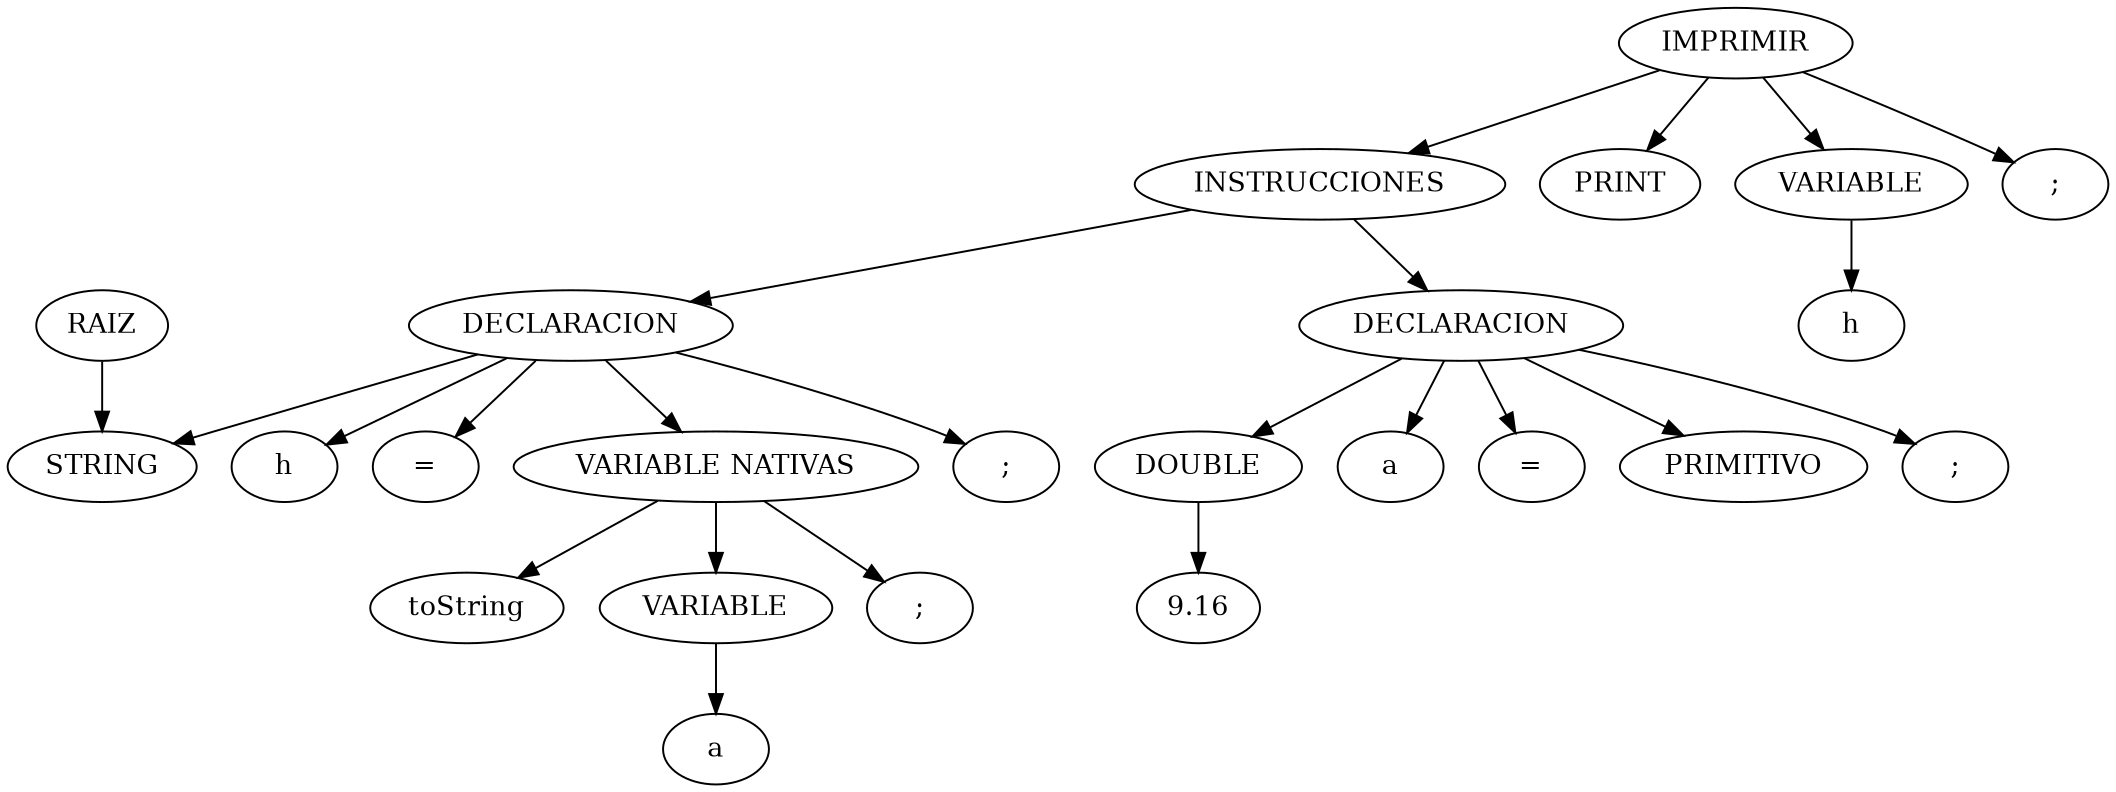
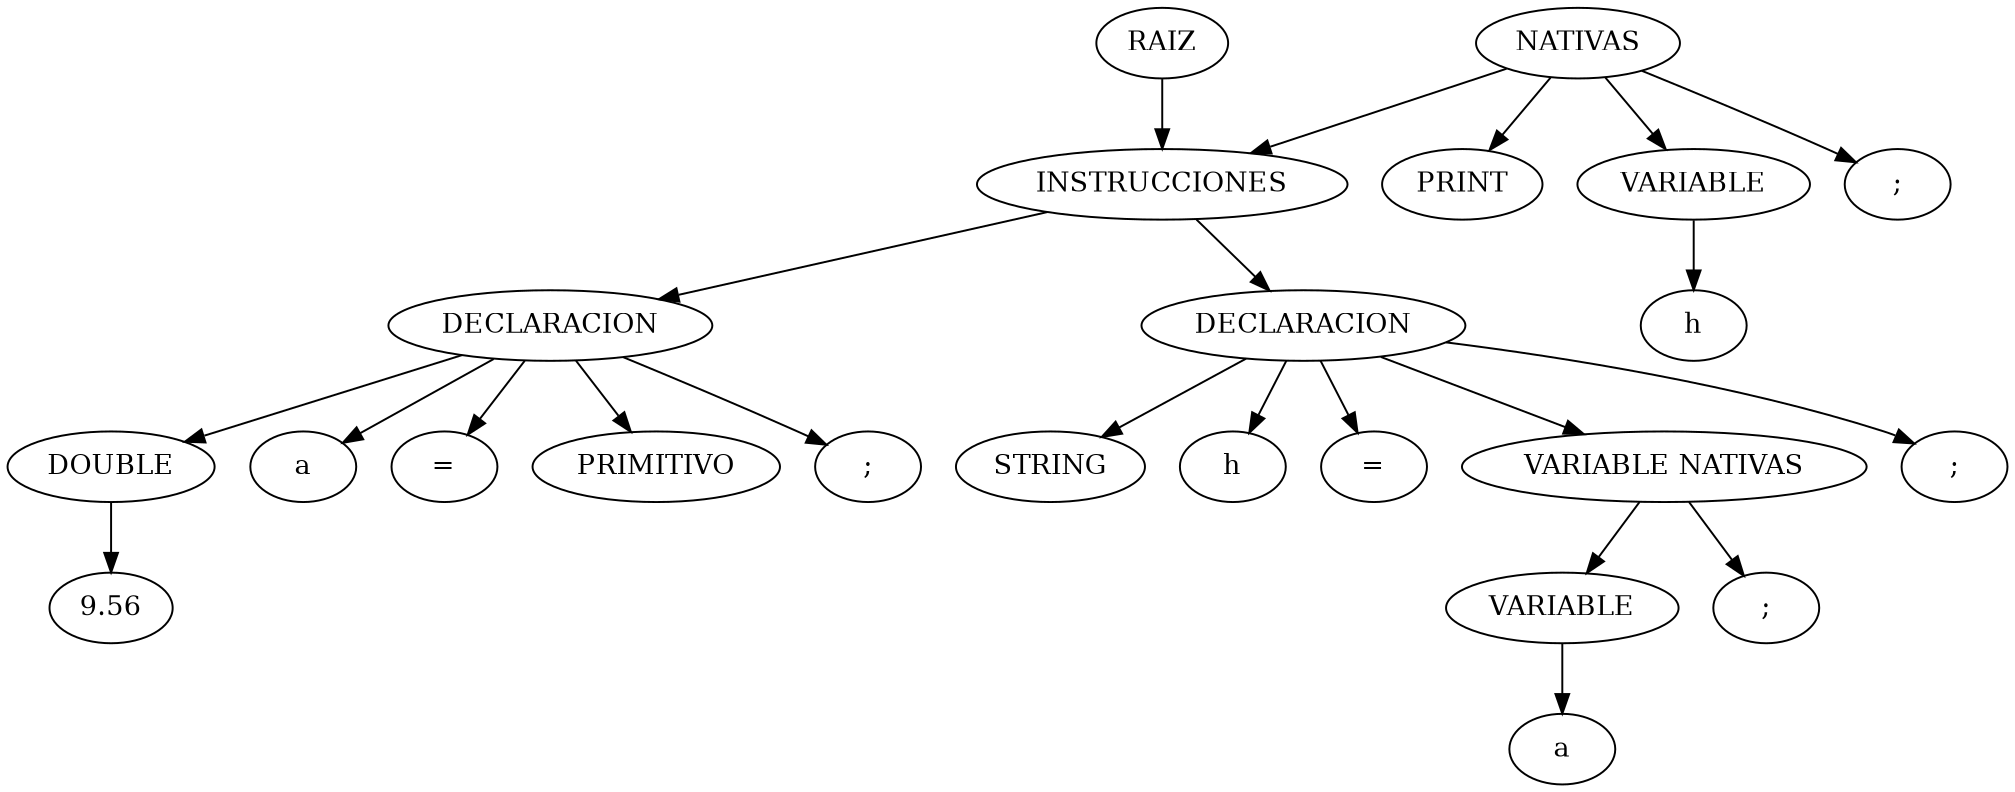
  digraph {
    n1 [label=RAIZ]
    n2 [label=INSTRUCCIONES]
    n3 [label=DECLARACION]
    n4 [label=DECLARACION]
    n5 [label=DOUBLE]
    n6 [label=a]
    n7 [label="="]
    n8 [label=PRIMITIVO]
    n9 [label=";"]
    n10 [label=STRING]
    n11 [label=h]
    n12 [label="="]
    n13 [label="VARIABLE NATIVAS"]
    n14 [label=";"]
-   n15 [label=IMPRIMIR]
+   n15 [label=NATIVAS]
    n16 [label=PRINT]
    n17 [label=VARIABLE]
    n18 [label=";"]
-   n19 [label=9.16]
-   n20 [label=toString]
+   n19 [label=9.56]
    n21 [label=VARIABLE]
    n22 [label=";"]
    n23 [label=a]
    n24 [label=h]
-   n1 -> n10
+   n1 -> n2
    n2 -> n3
    n2 -> n4
    n3 -> n5
    n3 -> n6
    n3 -> n7
    n3 -> n8
    n3 -> n9
    n4 -> n10
    n4 -> n11
    n4 -> n12
    n4 -> n13
    n4 -> n14
    n5 -> n19
-   n13 -> n20
    n13 -> n21
    n13 -> n22
    n15 -> n2
    n15 -> n16
    n15 -> n17
    n15 -> n18
    n17 -> n24
    n21 -> n23
  }
